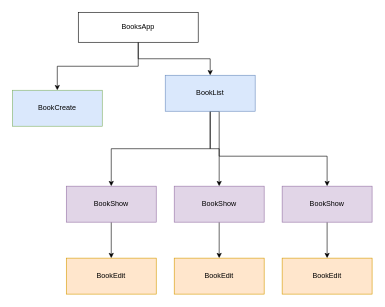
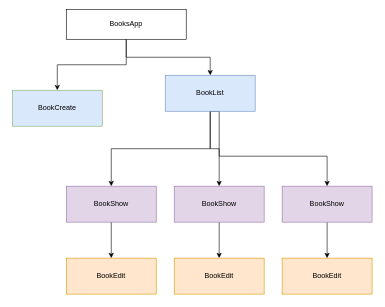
  <mxCell id="0" />
  <mxCell id="1" parent="0" />
  <mxCell id="2" style="edgeStyle=orthogonalEdgeStyle;rounded=0;orthogonalLoop=1;jettySize=auto;html=1;exitX=0.5;exitY=1;exitDx=0;exitDy=0;entryX=0.5;entryY=0;entryDx=0;entryDy=0;fontFamily=Helvetica;fontSize=12;fontColor=default;" edge="1" parent="1" source="4" target="9"><mxGeometry relative="1" as="geometry" /></mxCell>
  <mxCell id="3" style="edgeStyle=orthogonalEdgeStyle;rounded=0;orthogonalLoop=1;jettySize=auto;html=1;exitX=0.5;exitY=1;exitDx=0;exitDy=0;fontFamily=Helvetica;fontSize=12;fontColor=default;" edge="1" parent="1" source="4" target="5"><mxGeometry relative="1" as="geometry" /></mxCell>
- <mxCell id="4" value="BooksApp" style="rounded=0;whiteSpace=wrap;html=1;" vertex="1" parent="1"><mxGeometry x="130" y="20" width="200" height="50" as="geometry" /></mxCell>
+ <mxCell id="4" value="BooksApp" style="rounded=0;whiteSpace=wrap;html=1;" vertex="1" parent="1"><mxGeometry x="110" y="15" width="200" height="50" as="geometry" /></mxCell>
  <mxCell id="5" value="BookCreate" style="rounded=0;whiteSpace=wrap;html=1;fillColor=#dae8fc;strokeColor=#82b366;" vertex="1" parent="1"><mxGeometry x="20" y="150" width="150" height="60" as="geometry" /></mxCell>
  <mxCell id="6" style="edgeStyle=orthogonalEdgeStyle;rounded=0;orthogonalLoop=1;jettySize=auto;html=1;fontFamily=Helvetica;fontSize=12;fontColor=default;" edge="1" parent="1" source="9" target="13"><mxGeometry relative="1" as="geometry" /></mxCell>
  <mxCell id="7" style="edgeStyle=orthogonalEdgeStyle;rounded=0;orthogonalLoop=1;jettySize=auto;html=1;exitX=0.5;exitY=1;exitDx=0;exitDy=0;fontFamily=Helvetica;fontSize=12;fontColor=default;" edge="1" parent="1" source="9" target="11"><mxGeometry relative="1" as="geometry" /></mxCell>
  <mxCell id="8" style="edgeStyle=orthogonalEdgeStyle;rounded=0;orthogonalLoop=1;jettySize=auto;html=1;entryX=0.5;entryY=0;entryDx=0;entryDy=0;fontFamily=Helvetica;fontSize=12;fontColor=default;exitX=0.5;exitY=1;exitDx=0;exitDy=0;" edge="1" parent="1" source="9" target="15"><mxGeometry relative="1" as="geometry"><mxPoint x="360" y="210" as="sourcePoint" /><Array as="points"><mxPoint x="365" y="260" /><mxPoint x="545" y="260" /></Array></mxGeometry></mxCell>
  <mxCell id="9" value="BookList" style="rounded=0;whiteSpace=wrap;html=1;fillColor=#dae8fc;strokeColor=#6c8ebf;" vertex="1" parent="1"><mxGeometry x="275" y="125" width="150" height="60" as="geometry" /></mxCell>
  <mxCell id="10" value="" style="edgeStyle=orthogonalEdgeStyle;rounded=0;orthogonalLoop=1;jettySize=auto;html=1;fontFamily=Helvetica;fontSize=12;fontColor=default;" edge="1" parent="1" source="11" target="16"><mxGeometry relative="1" as="geometry" /></mxCell>
  <mxCell id="11" value="BookShow" style="rounded=0;whiteSpace=wrap;html=1;fillColor=#e1d5e7;strokeColor=#9673a6;" vertex="1" parent="1"><mxGeometry x="110" y="310" width="150" height="60" as="geometry" /></mxCell>
  <mxCell id="12" value="" style="edgeStyle=orthogonalEdgeStyle;rounded=0;orthogonalLoop=1;jettySize=auto;html=1;fontFamily=Helvetica;fontSize=12;fontColor=default;" edge="1" parent="1" source="13" target="17"><mxGeometry relative="1" as="geometry" /></mxCell>
  <mxCell id="13" value="BookShow" style="rounded=0;whiteSpace=wrap;html=1;fillColor=#e1d5e7;strokeColor=#9673a6;" vertex="1" parent="1"><mxGeometry x="290" y="310" width="150" height="60" as="geometry" /></mxCell>
  <mxCell id="14" value="" style="edgeStyle=orthogonalEdgeStyle;rounded=0;orthogonalLoop=1;jettySize=auto;html=1;fontFamily=Helvetica;fontSize=12;fontColor=default;" edge="1" parent="1" source="15" target="18"><mxGeometry relative="1" as="geometry" /></mxCell>
  <mxCell id="15" value="BookShow" style="rounded=0;whiteSpace=wrap;html=1;fillColor=#e1d5e7;strokeColor=#9673a6;" vertex="1" parent="1"><mxGeometry x="470" y="310" width="150" height="60" as="geometry" /></mxCell>
  <mxCell id="16" value="BookEdit" style="rounded=0;whiteSpace=wrap;html=1;fillColor=#ffe6cc;strokeColor=#d79b00;" vertex="1" parent="1"><mxGeometry x="110" y="430" width="150" height="60" as="geometry" /></mxCell>
  <mxCell id="17" value="BookEdit" style="rounded=0;whiteSpace=wrap;html=1;fillColor=#ffe6cc;strokeColor=#d79b00;" vertex="1" parent="1"><mxGeometry x="290" y="430" width="150" height="60" as="geometry" /></mxCell>
  <mxCell id="18" value="BookEdit" style="rounded=0;whiteSpace=wrap;html=1;fillColor=#ffe6cc;strokeColor=#d79b00;" vertex="1" parent="1"><mxGeometry x="470" y="430" width="150" height="60" as="geometry" /></mxCell>
